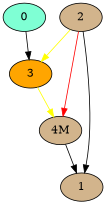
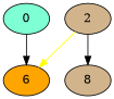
  digraph {
    node [fillcolor=tan style=filled]
    0 [fillcolor=aquamarine]
-   3 [fillcolor=orange]
-   "4M"
-   1
+   3 [fillcolor=orange label=6]
+   1 [label=8]
    2
    0 -> 3
-   3 -> "4M" [color=yellow]
-   "4M" -> 1 [color=black]
    2 -> 3 [color=yellow]
-   2 -> "4M" [color=red]
    2 -> 1
  }
